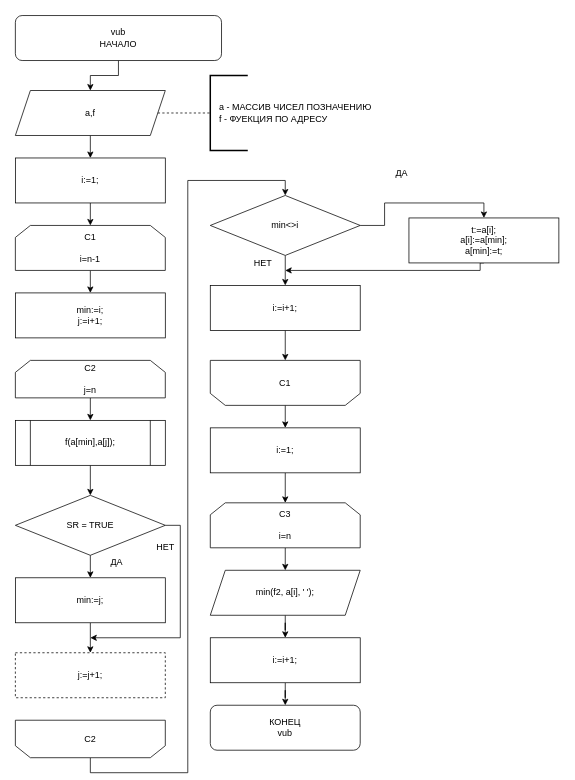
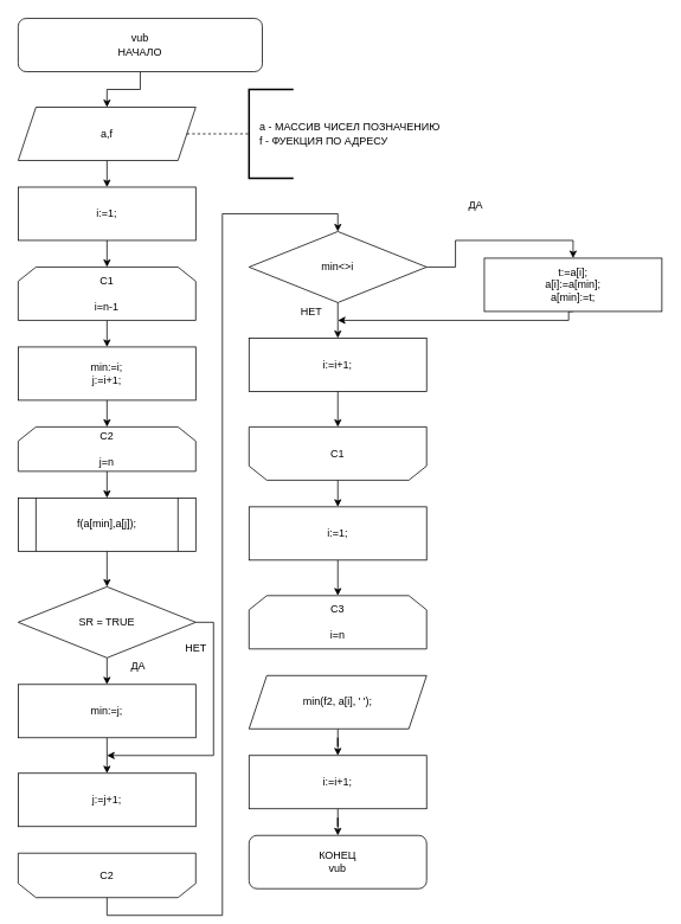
  <mxCell id="0" />
  <mxCell id="1" parent="0" />
  <mxCell id="2" style="edgeStyle=orthogonalEdgeStyle;rounded=0;orthogonalLoop=1;jettySize=auto;html=1;exitX=0.5;exitY=1;exitDx=0;exitDy=0;entryX=0.5;entryY=0;entryDx=0;entryDy=0;" edge="1" parent="1" source="3" target="13"><mxGeometry relative="1" as="geometry" /></mxCell>
  <mxCell id="3" value="vub&lt;br&gt;НАЧАЛО" style="rounded=1;whiteSpace=wrap;html=1;" vertex="1" parent="1"><mxGeometry x="20" y="20" width="275" height="60" as="geometry" /></mxCell>
  <mxCell id="4" style="edgeStyle=orthogonalEdgeStyle;rounded=0;orthogonalLoop=1;jettySize=auto;html=1;exitX=0.5;exitY=1;exitDx=0;exitDy=0;entryX=0.5;entryY=0;entryDx=0;entryDy=0;" edge="1" parent="1" source="5" target="7"><mxGeometry relative="1" as="geometry" /></mxCell>
  <mxCell id="5" value="i:=1;" style="rounded=0;whiteSpace=wrap;html=1;" vertex="1" parent="1"><mxGeometry x="20" y="210" width="200" height="60" as="geometry" /></mxCell>
  <mxCell id="6" style="edgeStyle=orthogonalEdgeStyle;rounded=0;orthogonalLoop=1;jettySize=auto;html=1;exitX=0.5;exitY=1;exitDx=0;exitDy=0;entryX=0.5;entryY=0;entryDx=0;entryDy=0;" edge="1" parent="1" source="7" target="9"><mxGeometry relative="1" as="geometry" /></mxCell>
  <mxCell id="7" value="C1&lt;br&gt;&lt;br&gt;i=n-1" style="shape=loopLimit;whiteSpace=wrap;html=1;" vertex="1" parent="1"><mxGeometry x="20" y="300" width="200" height="60" as="geometry" /></mxCell>
+ <mxCell id="8" style="edgeStyle=orthogonalEdgeStyle;rounded=0;orthogonalLoop=1;jettySize=auto;html=1;exitX=0.5;exitY=1;exitDx=0;exitDy=0;entryX=0.5;entryY=0;entryDx=0;entryDy=0;" edge="1" parent="1" source="9" target="11"><mxGeometry relative="1" as="geometry" /></mxCell>
  <mxCell id="9" value="min:=i;&lt;br&gt;j:=i+1;" style="rounded=0;whiteSpace=wrap;html=1;" vertex="1" parent="1"><mxGeometry x="20" y="390" width="200" height="60" as="geometry" /></mxCell>
  <mxCell id="10" style="edgeStyle=orthogonalEdgeStyle;rounded=0;orthogonalLoop=1;jettySize=auto;html=1;exitX=0.5;exitY=1;exitDx=0;exitDy=0;entryX=0.5;entryY=0;entryDx=0;entryDy=0;" edge="1" parent="1" source="11" target="17"><mxGeometry relative="1" as="geometry" /></mxCell>
  <mxCell id="11" value="C2&lt;br&gt;&lt;br&gt;j=n" style="shape=loopLimit;whiteSpace=wrap;html=1;" vertex="1" parent="1"><mxGeometry x="20" y="480" width="200" height="50" as="geometry" /></mxCell>
  <mxCell id="12" style="edgeStyle=orthogonalEdgeStyle;rounded=0;orthogonalLoop=1;jettySize=auto;html=1;exitX=0.5;exitY=1;exitDx=0;exitDy=0;entryX=0.5;entryY=0;entryDx=0;entryDy=0;" edge="1" parent="1" source="13" target="5"><mxGeometry relative="1" as="geometry" /></mxCell>
  <mxCell id="13" value="a,f" style="shape=parallelogram;perimeter=parallelogramPerimeter;whiteSpace=wrap;html=1;fixedSize=1;" vertex="1" parent="1"><mxGeometry x="20" y="120" width="200" height="60" as="geometry" /></mxCell>
  <mxCell id="14" value="" style="endArrow=none;dashed=1;html=1;exitX=1;exitY=0.5;exitDx=0;exitDy=0;" edge="1" parent="1" source="13"><mxGeometry width="50" height="50" relative="1" as="geometry"><mxPoint x="230" y="150" as="sourcePoint" /><mxPoint x="280" y="150" as="targetPoint" /></mxGeometry></mxCell>
  <mxCell id="15" value="&amp;nbsp; &amp;nbsp;a - МАССИВ ЧИСЕЛ ПОЗНАЧЕНИЮ&lt;br&gt;&amp;nbsp; &amp;nbsp;f - ФУЕКЦИЯ ПО АДРЕСУ" style="strokeWidth=2;html=1;shape=mxgraph.flowchart.annotation_1;align=left;pointerEvents=1;" vertex="1" parent="1"><mxGeometry x="280" y="100" width="50" height="100" as="geometry" /></mxCell>
  <mxCell id="16" style="edgeStyle=orthogonalEdgeStyle;rounded=0;orthogonalLoop=1;jettySize=auto;html=1;exitX=0.5;exitY=1;exitDx=0;exitDy=0;entryX=0.5;entryY=0;entryDx=0;entryDy=0;" edge="1" parent="1" source="17" target="20"><mxGeometry relative="1" as="geometry" /></mxCell>
  <mxCell id="17" value="f(a[min],a[j]);" style="shape=process;whiteSpace=wrap;html=1;backgroundOutline=1;" vertex="1" parent="1"><mxGeometry x="20" y="560" width="200" height="60" as="geometry" /></mxCell>
  <mxCell id="18" style="edgeStyle=orthogonalEdgeStyle;rounded=0;orthogonalLoop=1;jettySize=auto;html=1;exitX=0.5;exitY=1;exitDx=0;exitDy=0;entryX=0.5;entryY=0;entryDx=0;entryDy=0;" edge="1" parent="1" source="20" target="22"><mxGeometry relative="1" as="geometry"><mxPoint x="120" y="820" as="targetPoint" /></mxGeometry></mxCell>
  <mxCell id="19" style="edgeStyle=orthogonalEdgeStyle;rounded=0;orthogonalLoop=1;jettySize=auto;html=1;exitX=1;exitY=0.5;exitDx=0;exitDy=0;" edge="1" parent="1" source="20"><mxGeometry relative="1" as="geometry"><mxPoint x="120" y="850" as="targetPoint" /><Array as="points"><mxPoint x="240" y="700" /><mxPoint x="240" y="850" /></Array></mxGeometry></mxCell>
  <mxCell id="20" value="SR = TRUE" style="rhombus;whiteSpace=wrap;html=1;" vertex="1" parent="1"><mxGeometry x="20" y="660" width="200" height="80" as="geometry" /></mxCell>
  <mxCell id="21" style="edgeStyle=orthogonalEdgeStyle;rounded=0;orthogonalLoop=1;jettySize=auto;html=1;exitX=0.5;exitY=1;exitDx=0;exitDy=0;entryX=0.5;entryY=0;entryDx=0;entryDy=0;" edge="1" parent="1" source="22" target="35"><mxGeometry relative="1" as="geometry" /></mxCell>
  <mxCell id="22" value="min:=j;" style="rounded=0;whiteSpace=wrap;html=1;" vertex="1" parent="1"><mxGeometry x="20" y="770" width="200" height="60" as="geometry" /></mxCell>
  <mxCell id="23" value="ДА" style="text;html=1;align=center;verticalAlign=middle;resizable=0;points=[];autosize=1;" vertex="1" parent="1"><mxGeometry x="140" y="740" width="30" height="20" as="geometry" /></mxCell>
  <mxCell id="24" style="edgeStyle=orthogonalEdgeStyle;rounded=0;orthogonalLoop=1;jettySize=auto;html=1;exitX=1;exitY=0.5;exitDx=0;exitDy=0;entryX=0.5;entryY=0;entryDx=0;entryDy=0;" edge="1" parent="1" source="26" target="31"><mxGeometry relative="1" as="geometry" /></mxCell>
  <mxCell id="25" style="edgeStyle=orthogonalEdgeStyle;rounded=0;orthogonalLoop=1;jettySize=auto;html=1;exitX=0.5;exitY=1;exitDx=0;exitDy=0;entryX=0.5;entryY=0;entryDx=0;entryDy=0;" edge="1" parent="1" source="26" target="37"><mxGeometry relative="1" as="geometry" /></mxCell>
  <mxCell id="26" value="min&amp;lt;&amp;gt;i" style="rhombus;whiteSpace=wrap;html=1;" vertex="1" parent="1"><mxGeometry x="280" y="260" width="200" height="80" as="geometry" /></mxCell>
  <mxCell id="27" value="НЕТ" style="text;html=1;align=center;verticalAlign=middle;resizable=0;points=[];autosize=1;" vertex="1" parent="1"><mxGeometry x="200" y="720" width="40" height="20" as="geometry" /></mxCell>
  <mxCell id="28" style="edgeStyle=orthogonalEdgeStyle;rounded=0;orthogonalLoop=1;jettySize=auto;html=1;exitX=0.5;exitY=0;exitDx=0;exitDy=0;entryX=0.5;entryY=0;entryDx=0;entryDy=0;" edge="1" parent="1" source="29" target="26"><mxGeometry relative="1" as="geometry" /></mxCell>
  <mxCell id="29" value="C2" style="shape=loopLimit;whiteSpace=wrap;html=1;direction=west;" vertex="1" parent="1"><mxGeometry x="20" y="960" width="200" height="50" as="geometry" /></mxCell>
  <mxCell id="30" style="edgeStyle=orthogonalEdgeStyle;rounded=0;orthogonalLoop=1;jettySize=auto;html=1;exitX=0.5;exitY=1;exitDx=0;exitDy=0;" edge="1" parent="1" source="31"><mxGeometry relative="1" as="geometry"><mxPoint x="380" y="360" as="targetPoint" /><Array as="points"><mxPoint x="640" y="360" /></Array></mxGeometry></mxCell>
  <mxCell id="31" value="t:=a[i];&lt;br&gt;a[i]:=a[min];&lt;br&gt;a[min]:=t;" style="rounded=0;whiteSpace=wrap;html=1;" vertex="1" parent="1"><mxGeometry x="545" y="290" width="200" height="60" as="geometry" /></mxCell>
  <mxCell id="32" value="ДА" style="text;html=1;align=center;verticalAlign=middle;resizable=0;points=[];autosize=1;" vertex="1" parent="1"><mxGeometry x="520" y="220" width="30" height="20" as="geometry" /></mxCell>
  <mxCell id="33" style="edgeStyle=orthogonalEdgeStyle;rounded=0;orthogonalLoop=1;jettySize=auto;html=1;exitX=0.5;exitY=0;exitDx=0;exitDy=0;entryX=0.5;entryY=0;entryDx=0;entryDy=0;" edge="1" parent="1" source="34" target="39"><mxGeometry relative="1" as="geometry" /></mxCell>
  <mxCell id="34" value="C1" style="shape=loopLimit;whiteSpace=wrap;html=1;direction=west;" vertex="1" parent="1"><mxGeometry x="280" y="480" width="200" height="60" as="geometry" /></mxCell>
- <mxCell id="35" value="j:=j+1;" style="rounded=0;whiteSpace=wrap;html=1;dashed=1;" vertex="1" parent="1"><mxGeometry x="20" y="870" width="200" height="60" as="geometry" /></mxCell>
+ <mxCell id="35" value="j:=j+1;" style="rounded=0;whiteSpace=wrap;html=1;" vertex="1" parent="1"><mxGeometry x="20" y="870" width="200" height="60" as="geometry" /></mxCell>
  <mxCell id="36" value="" style="edgeStyle=orthogonalEdgeStyle;rounded=0;orthogonalLoop=1;jettySize=auto;html=1;" edge="1" parent="1" source="37" target="34"><mxGeometry relative="1" as="geometry" /></mxCell>
  <mxCell id="37" value="i:=i+1;" style="rounded=0;whiteSpace=wrap;html=1;" vertex="1" parent="1"><mxGeometry x="280" y="380" width="200" height="60" as="geometry" /></mxCell>
  <mxCell id="38" style="edgeStyle=orthogonalEdgeStyle;rounded=0;orthogonalLoop=1;jettySize=auto;html=1;exitX=0.5;exitY=1;exitDx=0;exitDy=0;" edge="1" parent="1" source="39" target="41"><mxGeometry relative="1" as="geometry" /></mxCell>
  <mxCell id="39" value="i:=1;" style="rounded=0;whiteSpace=wrap;html=1;" vertex="1" parent="1"><mxGeometry x="280" y="570" width="200" height="60" as="geometry" /></mxCell>
- <mxCell id="40" style="edgeStyle=orthogonalEdgeStyle;rounded=0;orthogonalLoop=1;jettySize=auto;html=1;exitX=0.5;exitY=1;exitDx=0;exitDy=0;entryX=0.5;entryY=0;entryDx=0;entryDy=0;" edge="1" parent="1" source="41" target="44"><mxGeometry relative="1" as="geometry" /></mxCell>
  <mxCell id="41" value="C3&lt;br&gt;&lt;br&gt;i=n" style="shape=loopLimit;whiteSpace=wrap;html=1;" vertex="1" parent="1"><mxGeometry x="280" y="670" width="200" height="60" as="geometry" /></mxCell>
  <mxCell id="42" value="НЕТ" style="text;html=1;align=center;verticalAlign=middle;resizable=0;points=[];autosize=1;" vertex="1" parent="1"><mxGeometry x="330" y="340" width="40" height="20" as="geometry" /></mxCell>
  <mxCell id="43" style="edgeStyle=orthogonalEdgeStyle;rounded=0;orthogonalLoop=1;jettySize=auto;html=1;exitX=0.5;exitY=1;exitDx=0;exitDy=0;" edge="1" parent="1" source="44" target="46"><mxGeometry relative="1" as="geometry" /></mxCell>
  <mxCell id="44" value="min(f2, a[i], ' ');" style="shape=parallelogram;perimeter=parallelogramPerimeter;whiteSpace=wrap;html=1;fixedSize=1;" vertex="1" parent="1"><mxGeometry x="280" y="760" width="200" height="60" as="geometry" /></mxCell>
  <mxCell id="45" style="edgeStyle=orthogonalEdgeStyle;rounded=0;orthogonalLoop=1;jettySize=auto;html=1;exitX=0.5;exitY=1;exitDx=0;exitDy=0;" edge="1" parent="1" source="46" target="47"><mxGeometry relative="1" as="geometry" /></mxCell>
  <mxCell id="46" value="i:=i+1;" style="rounded=0;whiteSpace=wrap;html=1;" vertex="1" parent="1"><mxGeometry x="280" y="850" width="200" height="60" as="geometry" /></mxCell>
  <mxCell id="47" value="КОНЕЦ&lt;br&gt;vub" style="rounded=1;whiteSpace=wrap;html=1;" vertex="1" parent="1"><mxGeometry x="280" y="940" width="200" height="60" as="geometry" /></mxCell>
